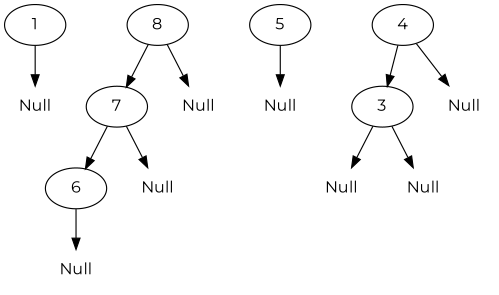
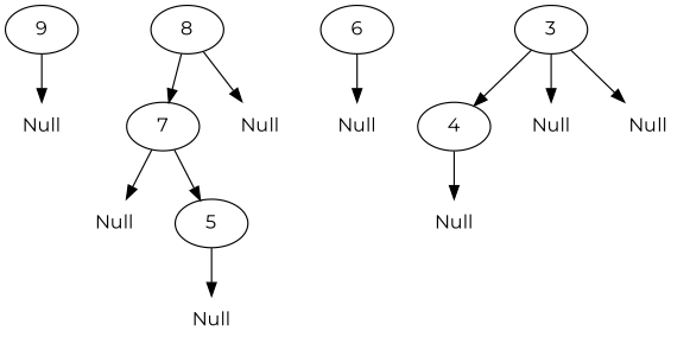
  digraph {
    fontname=Montserrat
    node [fontname=Montserrat shape=none]
    edge [fontname=Montserrat]
-   n1 [label=1 shape=""]
+   n1 [label=9 shape=""]
    n2 [label=Null]
    n3 [label=8 shape=""]
    n4 [label=7 shape=""]
    n5 [label=Null]
    n6 [label=6 shape=""]
    n7 [label=Null]
    n8 [label=Null]
    n9 [label=5 shape=""]
    n10 [label=Null]
    n11 [label=4 shape=""]
    n12 [label=3 shape=""]
    n13 [label=Null]
    n14 [label=Null]
    n15 [label=Null]
    n1 -> n2
    n3 -> n4
    n3 -> n5
-   n4 -> n6
+   n4 -> n9
    n4 -> n7
    n6 -> n8
    n9 -> n10
-   n11 -> n12
+   n12 -> n11
    n11 -> n13
    n12 -> n14
    n12 -> n15
  }
